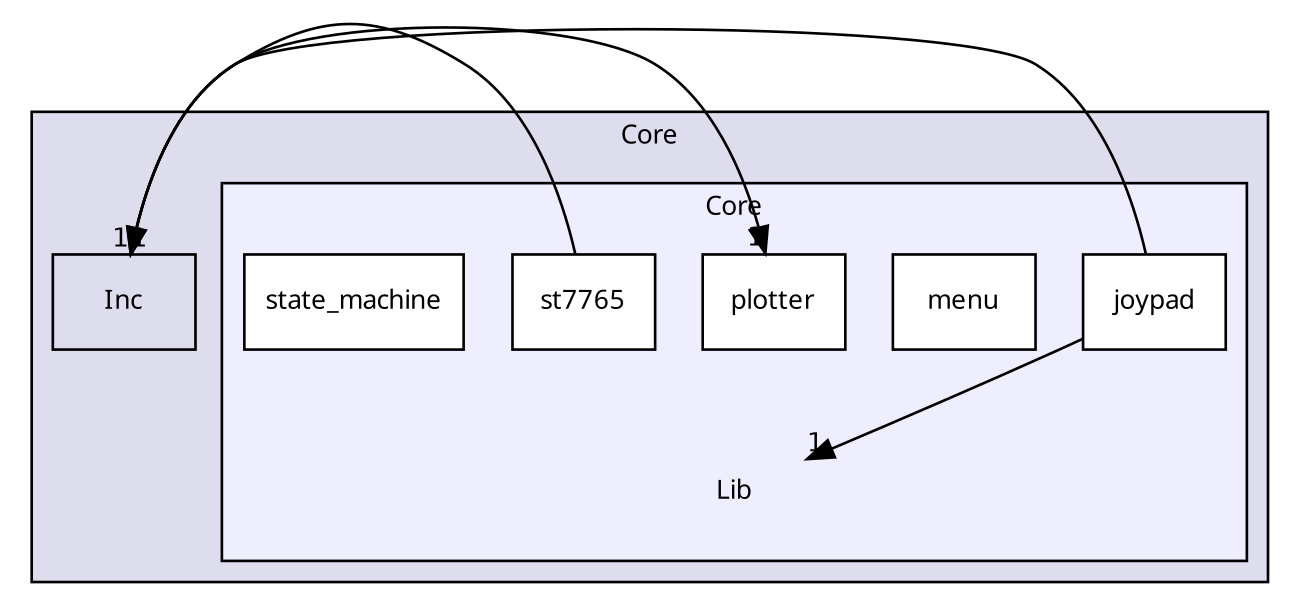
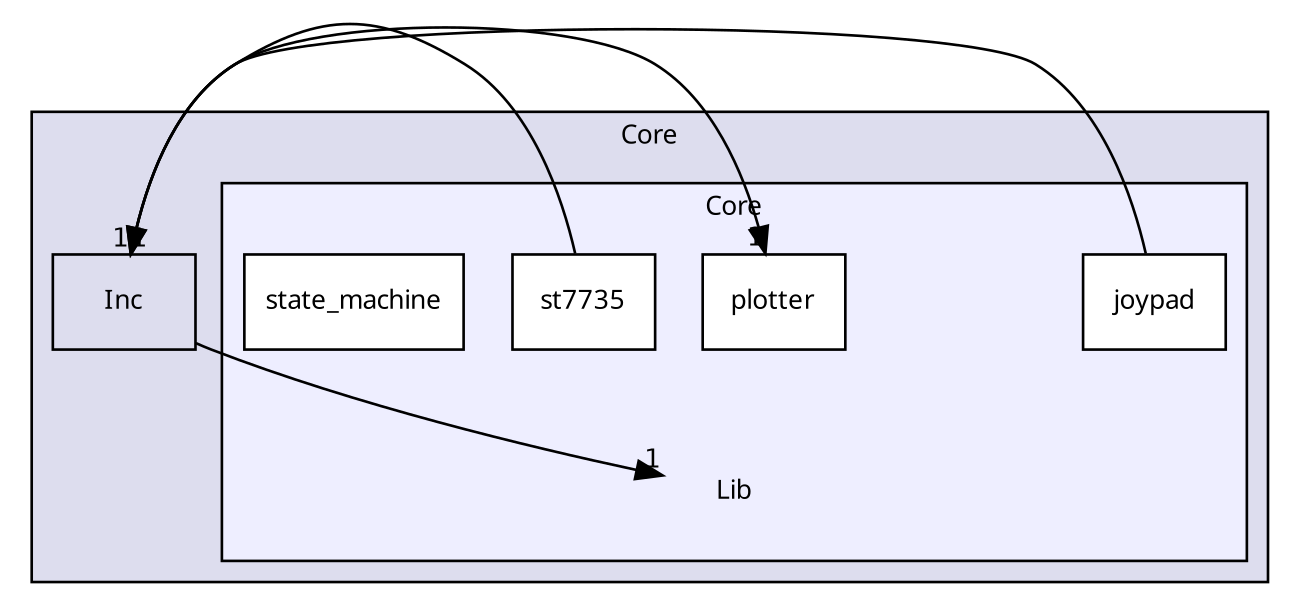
  digraph {
    compound=true
    fontname="Noto Sans"
    node [fontname="Noto Sans" fontsize=10 shape=box fillcolor=white style=filled]
    edge [headlabel=1 labeldistance=1.5 labelfontname=Helvetica labelfontsize=10 fontname="Noto Sans"]
    n1 [label=Lib shape=plaintext fillcolor="" style=""]
    n2 [label=joypad]
-   n3 [label=menu]
    n4 [label=plotter]
-   n5 [label=st7765]
+   n5 [label=st7735]
    n6 [label=state_machine]
    n7 [label=Inc fillcolor="" style=""]
    subgraph cluster_1 {
      bgcolor="#ddddee"
      fontsize=10
      label=Core
      pencolor=black
      n7
      subgraph cluster_2 {
        bgcolor="#eeeeff"
        fontsize=10
        pencolor=black
        n1
        n2
-       n3
        n4
        n5
        n6
      }
    }
    n2 -> n7
    n5 -> n7
-   n2 -> n1
+   n7 -> n1
    n7 -> n4
  }
